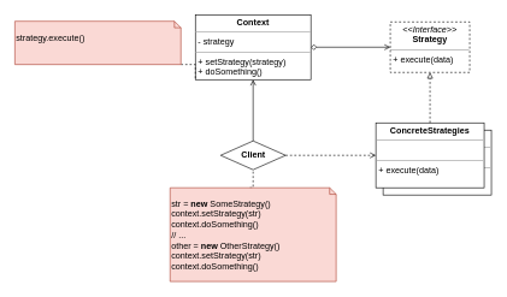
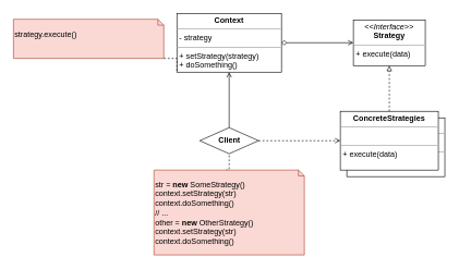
  <mxCell id="0" />
  <mxCell id="1" parent="0" />
  <mxCell id="2" style="edgeStyle=orthogonalEdgeStyle;rounded=0;orthogonalLoop=1;jettySize=auto;html=1;exitX=1;exitY=0.5;exitDx=0;exitDy=0;endArrow=open;endFill=0;startArrow=diamond;startFill=0;" edge="1" parent="1" source="3" target="4"><mxGeometry relative="1" as="geometry" /></mxCell>
  <mxCell id="3" value="&lt;p style=&quot;margin:0px;margin-top:4px;text-align:center;&quot;&gt;&lt;b&gt;Context&lt;/b&gt;&lt;/p&gt;&lt;hr size=&quot;1&quot;&gt;&lt;p style=&quot;margin:0px;margin-left:4px;&quot;&gt;- strategy&lt;/p&gt;&lt;hr size=&quot;1&quot;&gt;&lt;p style=&quot;margin:0px;margin-left:4px;&quot;&gt;+ setStrategy(strategy)&lt;/p&gt;&lt;p style=&quot;margin:0px;margin-left:4px;&quot;&gt;+ doSomething()&lt;/p&gt;" style="verticalAlign=top;align=left;overflow=fill;fontSize=12;fontFamily=Helvetica;html=1;" vertex="1" parent="1"><mxGeometry x="270" y="20" width="160" height="90" as="geometry" /></mxCell>
- <mxCell id="4" value="&lt;p style=&quot;margin:0px;margin-top:4px;text-align:center;&quot;&gt;&lt;i&gt;&amp;lt;&amp;lt;Interface&amp;gt;&amp;gt;&lt;/i&gt;&lt;br&gt;&lt;b&gt;Strategy&lt;/b&gt;&lt;/p&gt;&lt;hr size=&quot;1&quot;&gt;&lt;p style=&quot;margin:0px;margin-left:4px;&quot;&gt;+ execute(data)&lt;/p&gt;" style="verticalAlign=top;align=left;overflow=fill;fontSize=12;fontFamily=Helvetica;html=1;dashed=1;" vertex="1" parent="1"><mxGeometry x="540" y="30" width="110" height="70" as="geometry" /></mxCell>
+ <mxCell id="4" value="&lt;p style=&quot;margin:0px;margin-top:4px;text-align:center;&quot;&gt;&lt;i&gt;&amp;lt;&amp;lt;Interface&amp;gt;&amp;gt;&lt;/i&gt;&lt;br&gt;&lt;b&gt;Strategy&lt;/b&gt;&lt;/p&gt;&lt;hr size=&quot;1&quot;&gt;&lt;p style=&quot;margin:0px;margin-left:4px;&quot;&gt;+ execute(data)&lt;/p&gt;" style="verticalAlign=top;align=left;overflow=fill;fontSize=12;fontFamily=Helvetica;html=1;" vertex="1" parent="1"><mxGeometry x="540" y="30" width="110" height="70" as="geometry" /></mxCell>
  <mxCell id="5" value="" style="group" vertex="1" connectable="0" parent="1"><mxGeometry x="520" y="170" width="160" height="100" as="geometry" /></mxCell>
  <mxCell id="6" value="&lt;p style=&quot;margin:0px;margin-top:4px;text-align:center;&quot;&gt;&lt;b&gt;ConcreteStrategies&lt;/b&gt;&lt;/p&gt;&lt;hr size=&quot;1&quot;&gt;&lt;p style=&quot;margin:0px;margin-left:4px;&quot;&gt;&lt;br&gt;&lt;/p&gt;&lt;hr size=&quot;1&quot;&gt;&lt;p style=&quot;margin:0px;margin-left:4px;&quot;&gt;+ execute(data)&lt;/p&gt;" style="verticalAlign=top;align=left;overflow=fill;fontSize=12;fontFamily=Helvetica;html=1;" vertex="1" parent="5"><mxGeometry x="10" y="10" width="150" height="90" as="geometry" /></mxCell>
  <mxCell id="7" value="&lt;p style=&quot;margin:0px;margin-top:4px;text-align:center;&quot;&gt;&lt;b&gt;ConcreteStrategies&lt;/b&gt;&lt;/p&gt;&lt;hr size=&quot;1&quot;&gt;&lt;p style=&quot;margin:0px;margin-left:4px;&quot;&gt;&lt;br&gt;&lt;/p&gt;&lt;hr size=&quot;1&quot;&gt;&lt;p style=&quot;margin:0px;margin-left:4px;&quot;&gt;+ execute(data)&lt;/p&gt;" style="verticalAlign=top;align=left;overflow=fill;fontSize=12;fontFamily=Helvetica;html=1;" vertex="1" parent="5"><mxGeometry width="150" height="90" as="geometry" /></mxCell>
  <mxCell id="8" style="edgeStyle=orthogonalEdgeStyle;rounded=0;orthogonalLoop=1;jettySize=auto;html=1;exitX=0.5;exitY=0;exitDx=0;exitDy=0;endArrow=open;endFill=0;" edge="1" parent="1" source="10" target="3"><mxGeometry relative="1" as="geometry" /></mxCell>
  <mxCell id="9" style="edgeStyle=orthogonalEdgeStyle;rounded=0;orthogonalLoop=1;jettySize=auto;html=1;exitX=1;exitY=0.5;exitDx=0;exitDy=0;endArrow=open;endFill=0;dashed=1;" edge="1" parent="1" source="10" target="7"><mxGeometry relative="1" as="geometry" /></mxCell>
  <mxCell id="10" value="&lt;b&gt;Client&lt;/b&gt;" style="rhombus;html=1;" vertex="1" parent="1"><mxGeometry x="305" y="195" width="90" height="40" as="geometry" /></mxCell>
  <mxCell id="11" style="edgeStyle=orthogonalEdgeStyle;rounded=0;orthogonalLoop=1;jettySize=auto;html=1;exitX=1;exitY=1;exitDx=0;exitDy=0;exitPerimeter=0;entryX=0;entryY=1;entryDx=0;entryDy=0;dashed=1;endArrow=none;endFill=0;" edge="1" parent="1" source="12" target="3"><mxGeometry relative="1" as="geometry" /></mxCell>
  <mxCell id="12" value="strategy.execute()" style="shape=note2;boundedLbl=1;whiteSpace=wrap;html=1;size=9;verticalAlign=top;align=left;fillColor=#fad9d5;strokeColor=#ae4132;" vertex="1" parent="1"><mxGeometry x="20" y="29" width="230" height="60" as="geometry" /></mxCell>
  <mxCell id="13" style="edgeStyle=orthogonalEdgeStyle;rounded=0;orthogonalLoop=1;jettySize=auto;html=1;exitX=0;exitY=0;exitDx=110.5;exitDy=0;exitPerimeter=0;entryX=0.5;entryY=1;entryDx=0;entryDy=0;dashed=1;endArrow=none;endFill=0;" edge="1" parent="1" source="14" target="10"><mxGeometry relative="1" as="geometry" /></mxCell>
  <mxCell id="14" value="str = &lt;b&gt;new&lt;/b&gt; SomeStrategy()&lt;br&gt;context.setStrategy(str)&lt;br&gt;context.doSomething()&lt;br&gt;// ...&lt;br&gt;other = &lt;b&gt;new&lt;/b&gt; OtherStrategy()&lt;br&gt;context.setStrategy(str)&lt;br style=&quot;border-color: var(--border-color);&quot;&gt;context.doSomething()" style="shape=note2;boundedLbl=1;whiteSpace=wrap;html=1;size=9;verticalAlign=top;align=left;fillColor=#fad9d5;strokeColor=#ae4132;" vertex="1" parent="1"><mxGeometry x="235" y="260" width="230" height="130" as="geometry" /></mxCell>
  <mxCell id="15" style="edgeStyle=orthogonalEdgeStyle;rounded=0;orthogonalLoop=1;jettySize=auto;html=1;exitX=0.5;exitY=0;exitDx=0;exitDy=0;dashed=1;endArrow=block;endFill=0;" edge="1" parent="1" source="7" target="4"><mxGeometry relative="1" as="geometry" /></mxCell>
